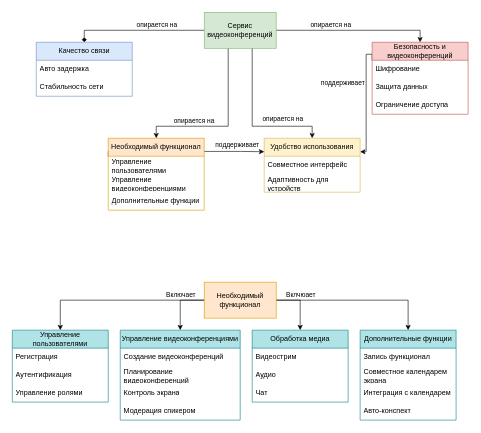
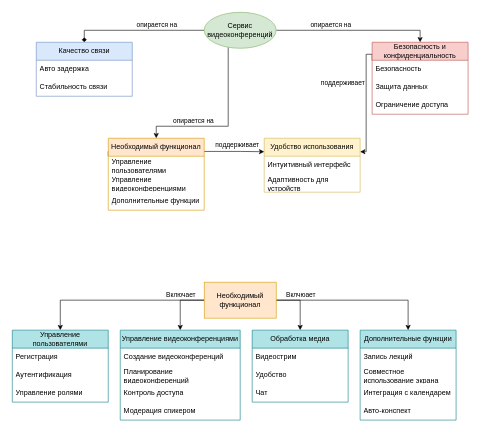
  <mxCell id="0" />
  <mxCell id="1" parent="0" />
  <mxCell id="2" style="edgeStyle=orthogonalEdgeStyle;rounded=0;orthogonalLoop=1;jettySize=auto;html=1;entryX=0.5;entryY=0;entryDx=0;entryDy=0;endArrow=diamond;" parent="1" source="10" target="11" edge="1"><mxGeometry relative="1" as="geometry" /></mxCell>
  <mxCell id="3" value="&lt;div&gt;опирается на&lt;/div&gt;" style="edgeLabel;html=1;align=center;verticalAlign=middle;resizable=0;points=[];labelBackgroundColor=none;" parent="2" vertex="1" connectable="0"><mxGeometry x="-0.262" y="-2" relative="1" as="geometry"><mxPoint x="1" y="-8" as="offset" /></mxGeometry></mxCell>
- <mxCell id="4" style="edgeStyle=orthogonalEdgeStyle;rounded=0;orthogonalLoop=1;jettySize=auto;html=1;exitX=1;exitY=0.5;exitDx=0;exitDy=0;entryX=0.5;entryY=0;entryDx=0;entryDy=0;" parent="1" source="10" target="14" edge="1"><mxGeometry relative="1" as="geometry"><Array as="points"><mxPoint x="420" y="50" /><mxPoint x="420" y="210" /><mxPoint x="520" y="210" /></Array></mxGeometry></mxCell>
- <mxCell id="5" value="&lt;div&gt;опирается на&lt;/div&gt;" style="edgeLabel;html=1;align=center;verticalAlign=middle;resizable=0;points=[];labelBackgroundColor=none;" parent="4" vertex="1" connectable="0"><mxGeometry x="-0.234" relative="1" as="geometry"><mxPoint x="50" y="64" as="offset" /></mxGeometry></mxCell>
  <mxCell id="6" style="edgeStyle=orthogonalEdgeStyle;rounded=0;orthogonalLoop=1;jettySize=auto;html=1;entryX=0.5;entryY=0;entryDx=0;entryDy=0;" parent="1" source="10" target="19" edge="1"><mxGeometry relative="1" as="geometry"><Array as="points"><mxPoint x="380" y="210" /><mxPoint x="260" y="210" /></Array></mxGeometry></mxCell>
  <mxCell id="7" value="&lt;div&gt;опирается на&lt;/div&gt;" style="edgeLabel;html=1;align=center;verticalAlign=middle;resizable=0;points=[];labelBackgroundColor=none;" parent="6" vertex="1" connectable="0"><mxGeometry x="0.396" y="-2" relative="1" as="geometry"><mxPoint y="-8" as="offset" /></mxGeometry></mxCell>
  <mxCell id="8" style="edgeStyle=orthogonalEdgeStyle;rounded=0;orthogonalLoop=1;jettySize=auto;html=1;entryX=0.5;entryY=0;entryDx=0;entryDy=0;exitX=1;exitY=0.5;exitDx=0;exitDy=0;" parent="1" source="10" target="25" edge="1"><mxGeometry relative="1" as="geometry"><mxPoint x="450" y="100" as="sourcePoint" /><Array as="points"><mxPoint x="700" y="50" /></Array></mxGeometry></mxCell>
  <mxCell id="9" value="&lt;div&gt;опирается на&lt;/div&gt;" style="edgeLabel;html=1;align=center;verticalAlign=middle;resizable=0;points=[];labelBackgroundColor=none;" parent="8" vertex="1" connectable="0"><mxGeometry x="0.345" y="2" relative="1" as="geometry"><mxPoint x="-85" y="-8" as="offset" /></mxGeometry></mxCell>
- <mxCell id="10" value="&lt;div&gt;Сервис видеоконференций&lt;/div&gt;" style="rounded=0;whiteSpace=wrap;html=1;fillColor=#d5e8d4;strokeColor=#82b366;" parent="1" vertex="1"><mxGeometry x="340" y="20" width="120" height="60" as="geometry" /></mxCell>
+ <mxCell id="10" value="&lt;div&gt;Сервис видеоконференций&lt;/div&gt;" style="ellipse;whiteSpace=wrap;html=1;fillColor=#d5e8d4;strokeColor=#82b366;" parent="1" vertex="1"><mxGeometry x="340" y="20" width="120" height="60" as="geometry" /></mxCell>
  <mxCell id="11" value="&lt;span&gt;Качество связи&lt;/span&gt;" style="swimlane;fontStyle=0;childLayout=stackLayout;horizontal=1;startSize=30;horizontalStack=0;resizeParent=1;resizeParentMax=0;resizeLast=0;collapsible=1;marginBottom=0;whiteSpace=wrap;html=1;fillColor=#dae8fc;strokeColor=#6c8ebf;" parent="1" vertex="1"><mxGeometry x="60" y="70" width="160" height="90" as="geometry" /></mxCell>
  <mxCell id="12" value="&lt;div&gt;Авто задержка&lt;/div&gt;" style="text;strokeColor=none;fillColor=none;align=left;verticalAlign=middle;spacingLeft=4;spacingRight=4;overflow=hidden;points=[[0,0.5],[1,0.5]];portConstraint=eastwest;rotatable=0;whiteSpace=wrap;html=1;" parent="11" vertex="1"><mxGeometry y="30" width="160" height="30" as="geometry" /></mxCell>
- <mxCell id="13" value="&lt;div&gt;Стабильность сети&lt;/div&gt;" style="text;strokeColor=none;fillColor=none;align=left;verticalAlign=middle;spacingLeft=4;spacingRight=4;overflow=hidden;points=[[0,0.5],[1,0.5]];portConstraint=eastwest;rotatable=0;whiteSpace=wrap;html=1;" parent="11" vertex="1"><mxGeometry y="60" width="160" height="30" as="geometry" /></mxCell>
+ <mxCell id="13" value="&lt;div&gt;Стабильность связи&lt;/div&gt;" style="text;strokeColor=none;fillColor=none;align=left;verticalAlign=middle;spacingLeft=4;spacingRight=4;overflow=hidden;points=[[0,0.5],[1,0.5]];portConstraint=eastwest;rotatable=0;whiteSpace=wrap;html=1;" parent="11" vertex="1"><mxGeometry y="60" width="160" height="30" as="geometry" /></mxCell>
  <mxCell id="14" value="Удобство использования" style="swimlane;fontStyle=0;childLayout=stackLayout;horizontal=1;startSize=30;horizontalStack=0;resizeParent=1;resizeParentMax=0;resizeLast=0;collapsible=1;marginBottom=0;whiteSpace=wrap;html=1;fillColor=#fff2cc;strokeColor=#d6b656;" parent="1" vertex="1"><mxGeometry x="440" y="230" width="160" height="90" as="geometry"><mxRectangle x="460" y="360" width="180" height="30" as="alternateBounds" /></mxGeometry></mxCell>
- <mxCell id="15" value="&lt;div&gt;Совместное интерфейс&lt;/div&gt;" style="text;strokeColor=none;fillColor=none;align=left;verticalAlign=middle;spacingLeft=4;spacingRight=4;overflow=hidden;points=[[0,0.5],[1,0.5]];portConstraint=eastwest;rotatable=0;whiteSpace=wrap;html=1;" parent="14" vertex="1"><mxGeometry y="30" width="160" height="30" as="geometry" /></mxCell>
+ <mxCell id="15" value="&lt;div&gt;Интуитивный интерфейс&lt;/div&gt;" style="text;strokeColor=none;fillColor=none;align=left;verticalAlign=middle;spacingLeft=4;spacingRight=4;overflow=hidden;points=[[0,0.5],[1,0.5]];portConstraint=eastwest;rotatable=0;whiteSpace=wrap;html=1;" parent="14" vertex="1"><mxGeometry y="30" width="160" height="30" as="geometry" /></mxCell>
  <mxCell id="16" value="&lt;div&gt;Адаптивность для устройств&lt;/div&gt;" style="text;strokeColor=none;fillColor=none;align=left;verticalAlign=middle;spacingLeft=4;spacingRight=4;overflow=hidden;points=[[0,0.5],[1,0.5]];portConstraint=eastwest;rotatable=0;whiteSpace=wrap;html=1;" parent="14" vertex="1"><mxGeometry y="60" width="160" height="30" as="geometry" /></mxCell>
  <mxCell id="17" style="edgeStyle=orthogonalEdgeStyle;rounded=0;orthogonalLoop=1;jettySize=auto;html=1;exitX=0;exitY=0.25;exitDx=0;exitDy=0;entryX=0;entryY=0.25;entryDx=0;entryDy=0;" parent="1" source="19" target="14" edge="1"><mxGeometry relative="1" as="geometry"><Array as="points"><mxPoint x="180" y="252" /><mxPoint x="400" y="252" /></Array></mxGeometry></mxCell>
  <mxCell id="18" value="&lt;div&gt;поддерживает&lt;/div&gt;" style="edgeLabel;html=1;align=center;verticalAlign=middle;resizable=0;points=[];labelBackgroundColor=none;" parent="17" vertex="1" connectable="0"><mxGeometry x="0.631" y="1" relative="1" as="geometry"><mxPoint x="3" y="-11" as="offset" /></mxGeometry></mxCell>
  <mxCell id="19" value="Необходимый функционал" style="swimlane;fontStyle=0;childLayout=stackLayout;horizontal=1;startSize=30;horizontalStack=0;resizeParent=1;resizeParentMax=0;resizeLast=0;collapsible=1;marginBottom=0;whiteSpace=wrap;html=1;fillColor=#ffe6cc;strokeColor=#d79b00;" parent="1" vertex="1"><mxGeometry x="180" y="230" width="160" height="120" as="geometry"><mxRectangle x="200" y="360" width="190" height="30" as="alternateBounds" /></mxGeometry></mxCell>
  <mxCell id="20" value="&lt;div&gt;Управление пользователями&lt;/div&gt;" style="text;strokeColor=none;fillColor=none;align=left;verticalAlign=middle;spacingLeft=4;spacingRight=4;overflow=hidden;points=[[0,0.5],[1,0.5]];portConstraint=eastwest;rotatable=0;whiteSpace=wrap;html=1;" parent="19" vertex="1"><mxGeometry y="30" width="160" height="30" as="geometry" /></mxCell>
  <mxCell id="21" value="&lt;div&gt;Управление видеоконференциями&lt;/div&gt;" style="text;strokeColor=none;fillColor=none;align=left;verticalAlign=middle;spacingLeft=4;spacingRight=4;overflow=hidden;points=[[0,0.5],[1,0.5]];portConstraint=eastwest;rotatable=0;whiteSpace=wrap;html=1;" parent="19" vertex="1"><mxGeometry y="60" width="160" height="30" as="geometry" /></mxCell>
  <mxCell id="22" value="&lt;div&gt;Дополнительные функции&lt;/div&gt;" style="text;strokeColor=none;fillColor=none;align=left;verticalAlign=middle;spacingLeft=4;spacingRight=4;overflow=hidden;points=[[0,0.5],[1,0.5]];portConstraint=eastwest;rotatable=0;whiteSpace=wrap;html=1;" parent="19" vertex="1"><mxGeometry y="90" width="160" height="30" as="geometry" /></mxCell>
  <mxCell id="23" style="edgeStyle=orthogonalEdgeStyle;rounded=0;orthogonalLoop=1;jettySize=auto;html=1;exitX=0;exitY=0.25;exitDx=0;exitDy=0;entryX=1;entryY=0.25;entryDx=0;entryDy=0;" parent="1" source="25" target="14" edge="1"><mxGeometry relative="1" as="geometry"><Array as="points"><mxPoint x="620" y="90" /><mxPoint x="610" y="90" /><mxPoint x="610" y="252" /></Array></mxGeometry></mxCell>
  <mxCell id="24" value="&lt;div&gt;&lt;span&gt;поддерживает&lt;/span&gt;&lt;/div&gt;" style="edgeLabel;html=1;align=center;verticalAlign=middle;resizable=0;points=[];labelBackgroundColor=none;" parent="23" vertex="1" connectable="0"><mxGeometry x="0.1" y="1" relative="1" as="geometry"><mxPoint x="-41" y="-40" as="offset" /></mxGeometry></mxCell>
- <mxCell id="25" value="Безопасность и видеоконференций" style="swimlane;fontStyle=0;childLayout=stackLayout;horizontal=1;startSize=30;horizontalStack=0;resizeParent=1;resizeParentMax=0;resizeLast=0;collapsible=1;marginBottom=0;whiteSpace=wrap;html=1;fillColor=#f8cecc;strokeColor=#b85450;" parent="1" vertex="1"><mxGeometry x="620" y="70" width="160" height="120" as="geometry" /></mxCell>
- <mxCell id="26" value="&lt;div&gt;Шифрование&lt;/div&gt;" style="text;strokeColor=none;fillColor=none;align=left;verticalAlign=middle;spacingLeft=4;spacingRight=4;overflow=hidden;points=[[0,0.5],[1,0.5]];portConstraint=eastwest;rotatable=0;whiteSpace=wrap;html=1;" parent="25" vertex="1"><mxGeometry y="30" width="160" height="30" as="geometry" /></mxCell>
+ <mxCell id="25" value="Безопасность и конфиденциальность" style="swimlane;fontStyle=0;childLayout=stackLayout;horizontal=1;startSize=30;horizontalStack=0;resizeParent=1;resizeParentMax=0;resizeLast=0;collapsible=1;marginBottom=0;whiteSpace=wrap;html=1;fillColor=#f8cecc;strokeColor=#b85450;" parent="1" vertex="1"><mxGeometry x="620" y="70" width="160" height="120" as="geometry" /></mxCell>
+ <mxCell id="26" value="&lt;div&gt;Безопасность&lt;/div&gt;" style="text;strokeColor=none;fillColor=none;align=left;verticalAlign=middle;spacingLeft=4;spacingRight=4;overflow=hidden;points=[[0,0.5],[1,0.5]];portConstraint=eastwest;rotatable=0;whiteSpace=wrap;html=1;" parent="25" vertex="1"><mxGeometry y="30" width="160" height="30" as="geometry" /></mxCell>
  <mxCell id="27" value="&lt;div&gt;Защита данных&lt;/div&gt;" style="text;strokeColor=none;fillColor=none;align=left;verticalAlign=middle;spacingLeft=4;spacingRight=4;overflow=hidden;points=[[0,0.5],[1,0.5]];portConstraint=eastwest;rotatable=0;whiteSpace=wrap;html=1;" parent="25" vertex="1"><mxGeometry y="60" width="160" height="30" as="geometry" /></mxCell>
  <mxCell id="28" value="&lt;div&gt;Ограничение доступа&lt;/div&gt;" style="text;strokeColor=none;fillColor=none;align=left;verticalAlign=middle;spacingLeft=4;spacingRight=4;overflow=hidden;points=[[0,0.5],[1,0.5]];portConstraint=eastwest;rotatable=0;whiteSpace=wrap;html=1;" parent="25" vertex="1"><mxGeometry y="90" width="160" height="30" as="geometry" /></mxCell>
  <mxCell id="29" style="edgeStyle=orthogonalEdgeStyle;rounded=0;orthogonalLoop=1;jettySize=auto;html=1;exitX=0;exitY=0.5;exitDx=0;exitDy=0;entryX=0.5;entryY=0;entryDx=0;entryDy=0;" parent="1" source="35" target="36" edge="1"><mxGeometry relative="1" as="geometry" /></mxCell>
  <mxCell id="30" value="Включает" style="edgeLabel;html=1;align=center;verticalAlign=middle;resizable=0;points=[];labelBackgroundColor=none;" parent="29" vertex="1" connectable="0"><mxGeometry x="-0.078" y="-3" relative="1" as="geometry"><mxPoint x="94" y="-7" as="offset" /></mxGeometry></mxCell>
  <mxCell id="31" style="edgeStyle=orthogonalEdgeStyle;rounded=0;orthogonalLoop=1;jettySize=auto;html=1;exitX=0;exitY=0.5;exitDx=0;exitDy=0;entryX=0.5;entryY=0;entryDx=0;entryDy=0;" parent="1" source="35" target="40" edge="1"><mxGeometry relative="1" as="geometry" /></mxCell>
  <mxCell id="32" style="edgeStyle=orthogonalEdgeStyle;rounded=0;orthogonalLoop=1;jettySize=auto;html=1;entryX=0.5;entryY=0;entryDx=0;entryDy=0;" parent="1" source="35" target="49" edge="1"><mxGeometry relative="1" as="geometry" /></mxCell>
  <mxCell id="33" value="Вклчюает" style="edgeLabel;html=1;align=center;verticalAlign=middle;resizable=0;points=[];labelBackgroundColor=none;" parent="32" vertex="1" connectable="0"><mxGeometry x="-0.498" y="2" relative="1" as="geometry"><mxPoint x="-28" y="-8" as="offset" /></mxGeometry></mxCell>
  <mxCell id="34" style="edgeStyle=orthogonalEdgeStyle;rounded=0;orthogonalLoop=1;jettySize=auto;html=1;entryX=0.5;entryY=0;entryDx=0;entryDy=0;" parent="1" source="35" target="45" edge="1"><mxGeometry relative="1" as="geometry"><Array as="points"><mxPoint x="500" y="500" /></Array></mxGeometry></mxCell>
  <mxCell id="35" value="Необходимый функционал" style="rounded=0;whiteSpace=wrap;html=1;fillColor=#ffe6cc;strokeColor=#d79b00;" parent="1" vertex="1"><mxGeometry x="340" y="470" width="120" height="60" as="geometry" /></mxCell>
  <mxCell id="36" value="&lt;span style=&quot;text-align: left;&quot;&gt;Управление пользователями&lt;/span&gt;" style="swimlane;fontStyle=0;childLayout=stackLayout;horizontal=1;startSize=30;horizontalStack=0;resizeParent=1;resizeParentMax=0;resizeLast=0;collapsible=1;marginBottom=0;whiteSpace=wrap;html=1;fillColor=#b0e3e6;strokeColor=#0e8088;" parent="1" vertex="1"><mxGeometry x="20" y="550" width="160" height="120" as="geometry"><mxRectangle x="180" y="410" width="190" height="30" as="alternateBounds" /></mxGeometry></mxCell>
  <mxCell id="37" value="&lt;div&gt;Регистрация&lt;/div&gt;" style="text;strokeColor=none;fillColor=none;align=left;verticalAlign=middle;spacingLeft=4;spacingRight=4;overflow=hidden;points=[[0,0.5],[1,0.5]];portConstraint=eastwest;rotatable=0;whiteSpace=wrap;html=1;" parent="36" vertex="1"><mxGeometry y="30" width="160" height="30" as="geometry" /></mxCell>
  <mxCell id="38" value="&lt;div&gt;Аутентификация&lt;/div&gt;" style="text;strokeColor=none;fillColor=none;align=left;verticalAlign=middle;spacingLeft=4;spacingRight=4;overflow=hidden;points=[[0,0.5],[1,0.5]];portConstraint=eastwest;rotatable=0;whiteSpace=wrap;html=1;" parent="36" vertex="1"><mxGeometry y="60" width="160" height="30" as="geometry" /></mxCell>
  <mxCell id="39" value="&lt;div&gt;Управление ролями&lt;/div&gt;" style="text;strokeColor=none;fillColor=none;align=left;verticalAlign=middle;spacingLeft=4;spacingRight=4;overflow=hidden;points=[[0,0.5],[1,0.5]];portConstraint=eastwest;rotatable=0;whiteSpace=wrap;html=1;" parent="36" vertex="1"><mxGeometry y="90" width="160" height="30" as="geometry" /></mxCell>
  <mxCell id="40" value="&lt;span style=&quot;text-align: left;&quot;&gt;Управление видеоконференциями&lt;/span&gt;" style="swimlane;fontStyle=0;childLayout=stackLayout;horizontal=1;startSize=30;horizontalStack=0;resizeParent=1;resizeParentMax=0;resizeLast=0;collapsible=1;marginBottom=0;whiteSpace=wrap;html=1;fillColor=#b0e3e6;strokeColor=#0e8088;" parent="1" vertex="1"><mxGeometry x="200" y="550" width="200" height="150" as="geometry"><mxRectangle x="180" y="410" width="190" height="30" as="alternateBounds" /></mxGeometry></mxCell>
  <mxCell id="41" value="&lt;div&gt;Создание видеоконференций&lt;/div&gt;" style="text;strokeColor=none;fillColor=none;align=left;verticalAlign=middle;spacingLeft=4;spacingRight=4;overflow=hidden;points=[[0,0.5],[1,0.5]];portConstraint=eastwest;rotatable=0;whiteSpace=wrap;html=1;" parent="40" vertex="1"><mxGeometry y="30" width="200" height="30" as="geometry" /></mxCell>
  <mxCell id="42" value="Планирование видеоконференций" style="text;strokeColor=none;fillColor=none;align=left;verticalAlign=middle;spacingLeft=4;spacingRight=4;overflow=hidden;points=[[0,0.5],[1,0.5]];portConstraint=eastwest;rotatable=0;whiteSpace=wrap;html=1;" parent="40" vertex="1"><mxGeometry y="60" width="200" height="30" as="geometry" /></mxCell>
- <mxCell id="43" value="&lt;div&gt;Контроль экрана&lt;/div&gt;" style="text;strokeColor=none;fillColor=none;align=left;verticalAlign=middle;spacingLeft=4;spacingRight=4;overflow=hidden;points=[[0,0.5],[1,0.5]];portConstraint=eastwest;rotatable=0;whiteSpace=wrap;html=1;" parent="40" vertex="1"><mxGeometry y="90" width="200" height="30" as="geometry" /></mxCell>
+ <mxCell id="43" value="&lt;div&gt;Контроль доступа&lt;/div&gt;" style="text;strokeColor=none;fillColor=none;align=left;verticalAlign=middle;spacingLeft=4;spacingRight=4;overflow=hidden;points=[[0,0.5],[1,0.5]];portConstraint=eastwest;rotatable=0;whiteSpace=wrap;html=1;" parent="40" vertex="1"><mxGeometry y="90" width="200" height="30" as="geometry" /></mxCell>
  <mxCell id="44" value="&lt;div&gt;Модерация спикером&amp;nbsp;&lt;/div&gt;" style="text;strokeColor=none;fillColor=none;align=left;verticalAlign=middle;spacingLeft=4;spacingRight=4;overflow=hidden;points=[[0,0.5],[1,0.5]];portConstraint=eastwest;rotatable=0;whiteSpace=wrap;html=1;" parent="40" vertex="1"><mxGeometry y="120" width="200" height="30" as="geometry" /></mxCell>
  <mxCell id="45" value="&lt;span style=&quot;text-align: left;&quot;&gt;Обработка медиа&lt;/span&gt;" style="swimlane;fontStyle=0;childLayout=stackLayout;horizontal=1;startSize=30;horizontalStack=0;resizeParent=1;resizeParentMax=0;resizeLast=0;collapsible=1;marginBottom=0;whiteSpace=wrap;html=1;fillColor=#b0e3e6;strokeColor=#0e8088;" parent="1" vertex="1"><mxGeometry x="420" y="550" width="160" height="120" as="geometry"><mxRectangle x="180" y="410" width="190" height="30" as="alternateBounds" /></mxGeometry></mxCell>
  <mxCell id="46" value="&lt;div&gt;Видеострим&lt;/div&gt;" style="text;strokeColor=none;fillColor=none;align=left;verticalAlign=middle;spacingLeft=4;spacingRight=4;overflow=hidden;points=[[0,0.5],[1,0.5]];portConstraint=eastwest;rotatable=0;whiteSpace=wrap;html=1;" parent="45" vertex="1"><mxGeometry y="30" width="160" height="30" as="geometry" /></mxCell>
- <mxCell id="47" value="&lt;div&gt;Аудио&lt;/div&gt;" style="text;strokeColor=none;fillColor=none;align=left;verticalAlign=middle;spacingLeft=4;spacingRight=4;overflow=hidden;points=[[0,0.5],[1,0.5]];portConstraint=eastwest;rotatable=0;whiteSpace=wrap;html=1;" parent="45" vertex="1"><mxGeometry y="60" width="160" height="30" as="geometry" /></mxCell>
+ <mxCell id="47" value="&lt;div&gt;Удобство&lt;/div&gt;" style="text;strokeColor=none;fillColor=none;align=left;verticalAlign=middle;spacingLeft=4;spacingRight=4;overflow=hidden;points=[[0,0.5],[1,0.5]];portConstraint=eastwest;rotatable=0;whiteSpace=wrap;html=1;" parent="45" vertex="1"><mxGeometry y="60" width="160" height="30" as="geometry" /></mxCell>
  <mxCell id="48" value="&lt;div&gt;Чат&lt;/div&gt;" style="text;strokeColor=none;fillColor=none;align=left;verticalAlign=middle;spacingLeft=4;spacingRight=4;overflow=hidden;points=[[0,0.5],[1,0.5]];portConstraint=eastwest;rotatable=0;whiteSpace=wrap;html=1;" parent="45" vertex="1"><mxGeometry y="90" width="160" height="30" as="geometry" /></mxCell>
  <mxCell id="49" value="&lt;span style=&quot;text-align: left;&quot;&gt;Дополнительные функции&lt;/span&gt;" style="swimlane;fontStyle=0;childLayout=stackLayout;horizontal=1;startSize=30;horizontalStack=0;resizeParent=1;resizeParentMax=0;resizeLast=0;collapsible=1;marginBottom=0;whiteSpace=wrap;html=1;fillColor=#b0e3e6;strokeColor=#0e8088;" parent="1" vertex="1"><mxGeometry x="600" y="550" width="160" height="150" as="geometry"><mxRectangle x="180" y="410" width="190" height="30" as="alternateBounds" /></mxGeometry></mxCell>
- <mxCell id="50" value="Запись функционал" style="text;strokeColor=none;fillColor=none;align=left;verticalAlign=middle;spacingLeft=4;spacingRight=4;overflow=hidden;points=[[0,0.5],[1,0.5]];portConstraint=eastwest;rotatable=0;whiteSpace=wrap;html=1;" parent="49" vertex="1"><mxGeometry y="30" width="160" height="30" as="geometry" /></mxCell>
- <mxCell id="51" value="&lt;div&gt;Совместное календарем экрана&lt;/div&gt;" style="text;strokeColor=none;fillColor=none;align=left;verticalAlign=middle;spacingLeft=4;spacingRight=4;overflow=hidden;points=[[0,0.5],[1,0.5]];portConstraint=eastwest;rotatable=0;whiteSpace=wrap;html=1;" parent="49" vertex="1"><mxGeometry y="60" width="160" height="30" as="geometry" /></mxCell>
+ <mxCell id="50" value="Запись лекций" style="text;strokeColor=none;fillColor=none;align=left;verticalAlign=middle;spacingLeft=4;spacingRight=4;overflow=hidden;points=[[0,0.5],[1,0.5]];portConstraint=eastwest;rotatable=0;whiteSpace=wrap;html=1;" parent="49" vertex="1"><mxGeometry y="30" width="160" height="30" as="geometry" /></mxCell>
+ <mxCell id="51" value="&lt;div&gt;Совместное использование экрана&lt;/div&gt;" style="text;strokeColor=none;fillColor=none;align=left;verticalAlign=middle;spacingLeft=4;spacingRight=4;overflow=hidden;points=[[0,0.5],[1,0.5]];portConstraint=eastwest;rotatable=0;whiteSpace=wrap;html=1;" parent="49" vertex="1"><mxGeometry y="60" width="160" height="30" as="geometry" /></mxCell>
  <mxCell id="52" value="&lt;div&gt;Интеграция с календарем&lt;/div&gt;" style="text;strokeColor=none;fillColor=none;align=left;verticalAlign=middle;spacingLeft=4;spacingRight=4;overflow=hidden;points=[[0,0.5],[1,0.5]];portConstraint=eastwest;rotatable=0;whiteSpace=wrap;html=1;" parent="49" vertex="1"><mxGeometry y="90" width="160" height="30" as="geometry" /></mxCell>
  <mxCell id="53" value="&lt;div&gt;Авто-конспект&lt;/div&gt;" style="text;strokeColor=none;fillColor=none;align=left;verticalAlign=middle;spacingLeft=4;spacingRight=4;overflow=hidden;points=[[0,0.5],[1,0.5]];portConstraint=eastwest;rotatable=0;whiteSpace=wrap;html=1;" parent="49" vertex="1"><mxGeometry y="120" width="160" height="30" as="geometry" /></mxCell>
